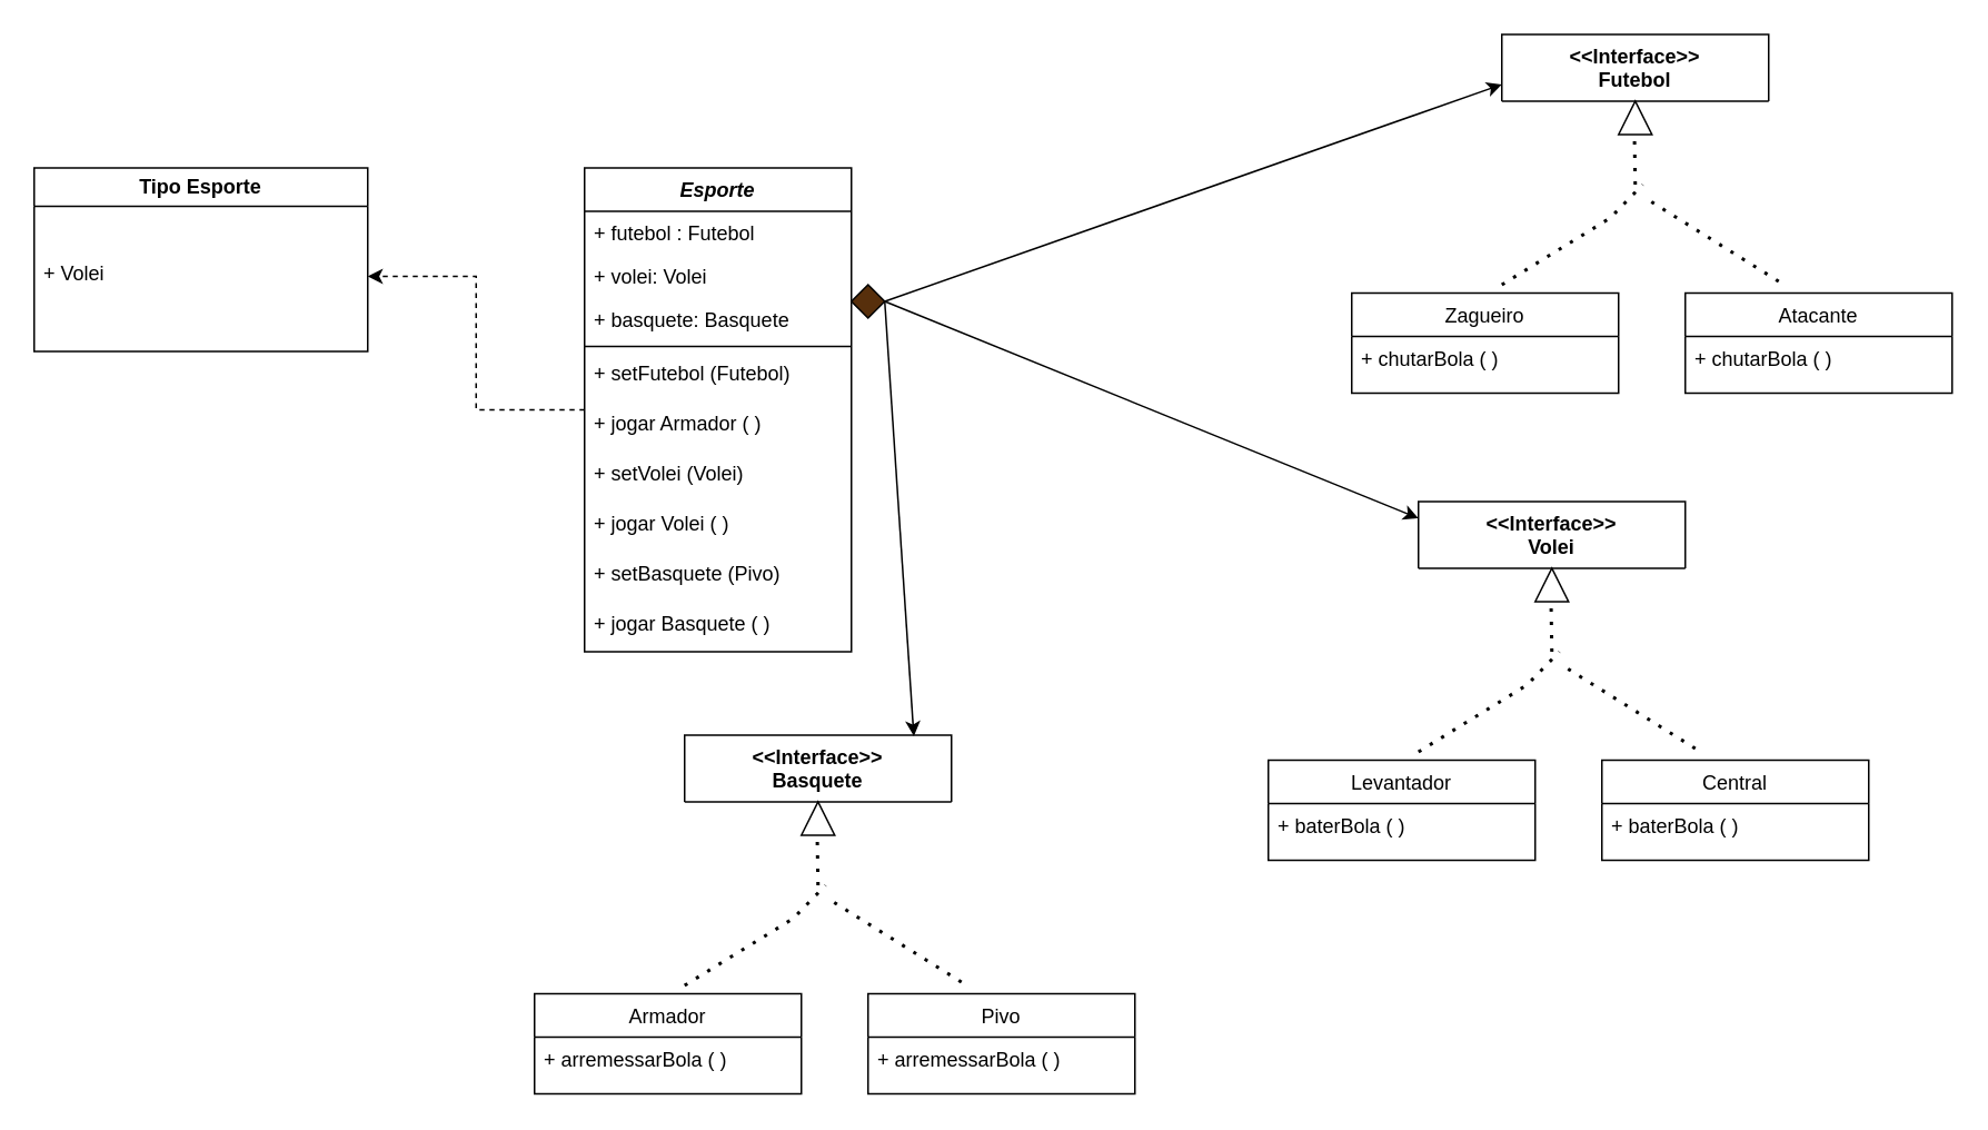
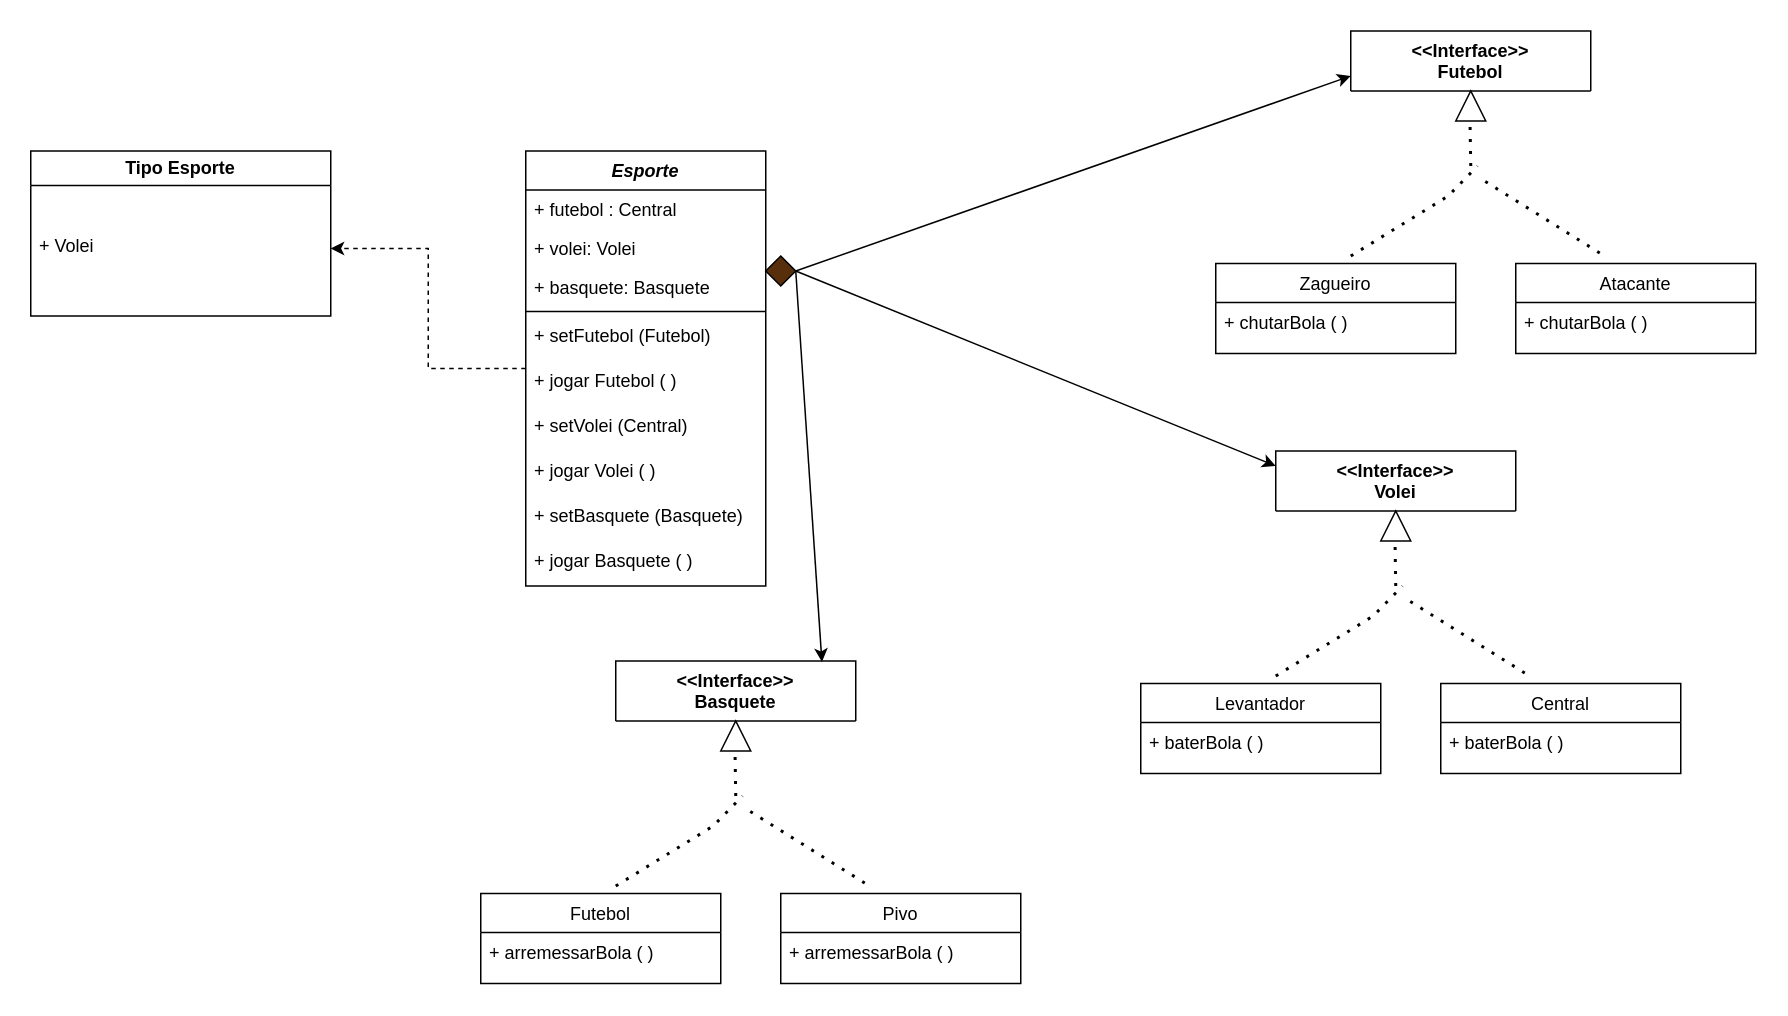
  <mxCell id="0" />
  <mxCell id="1" parent="0" />
  <mxCell id="2" style="edgeStyle=orthogonalEdgeStyle;rounded=0;orthogonalLoop=1;jettySize=auto;html=1;entryX=1;entryY=0.5;entryDx=0;entryDy=0;dashed=1;" edge="1" parent="1" source="3" target="49"><mxGeometry relative="1" as="geometry"><mxPoint x="270" y="260" as="targetPoint" /></mxGeometry></mxCell>
  <mxCell id="3" value="Esporte" style="swimlane;fontStyle=3;align=center;verticalAlign=top;childLayout=stackLayout;horizontal=1;startSize=26;horizontalStack=0;resizeParent=1;resizeLast=0;collapsible=1;marginBottom=0;rounded=0;shadow=0;strokeWidth=1;" parent="1" vertex="1"><mxGeometry x="350" y="100" width="160" height="290" as="geometry"><mxRectangle x="230" y="140" width="160" height="26" as="alternateBounds" /></mxGeometry></mxCell>
- <mxCell id="4" value="+ futebol : Futebol" style="text;align=left;verticalAlign=top;spacingLeft=4;spacingRight=4;overflow=hidden;rotatable=0;points=[[0,0.5],[1,0.5]];portConstraint=eastwest;" parent="3" vertex="1"><mxGeometry y="26" width="160" height="26" as="geometry" /></mxCell>
+ <mxCell id="4" value="+ futebol : Central" style="text;align=left;verticalAlign=top;spacingLeft=4;spacingRight=4;overflow=hidden;rotatable=0;points=[[0,0.5],[1,0.5]];portConstraint=eastwest;" parent="3" vertex="1"><mxGeometry y="26" width="160" height="26" as="geometry" /></mxCell>
  <mxCell id="5" value="+ volei: Volei" style="text;align=left;verticalAlign=top;spacingLeft=4;spacingRight=4;overflow=hidden;rotatable=0;points=[[0,0.5],[1,0.5]];portConstraint=eastwest;" parent="3" vertex="1"><mxGeometry y="52" width="160" height="26" as="geometry" /></mxCell>
  <mxCell id="6" value="+ basquete: Basquete" style="text;align=left;verticalAlign=top;spacingLeft=4;spacingRight=4;overflow=hidden;rotatable=0;points=[[0,0.5],[1,0.5]];portConstraint=eastwest;" parent="3" vertex="1"><mxGeometry y="78" width="160" height="26" as="geometry" /></mxCell>
  <mxCell id="7" value="" style="line;html=1;strokeWidth=1;align=left;verticalAlign=middle;spacingTop=-1;spacingLeft=3;spacingRight=3;rotatable=0;labelPosition=right;points=[];portConstraint=eastwest;" parent="3" vertex="1"><mxGeometry y="104" width="160" height="6" as="geometry" /></mxCell>
  <mxCell id="8" value="+ setFutebol (Futebol)" style="text;align=left;verticalAlign=top;spacingLeft=4;spacingRight=4;overflow=hidden;rotatable=0;points=[[0,0.5],[1,0.5]];portConstraint=eastwest;" parent="3" vertex="1"><mxGeometry y="110" width="160" height="30" as="geometry" /></mxCell>
- <mxCell id="9" value="+ jogar Armador ( )" style="text;align=left;verticalAlign=top;spacingLeft=4;spacingRight=4;overflow=hidden;rotatable=0;points=[[0,0.5],[1,0.5]];portConstraint=eastwest;" parent="3" vertex="1"><mxGeometry y="140" width="160" height="30" as="geometry" /></mxCell>
- <mxCell id="10" value="+ setVolei (Volei)" style="text;align=left;verticalAlign=top;spacingLeft=4;spacingRight=4;overflow=hidden;rotatable=0;points=[[0,0.5],[1,0.5]];portConstraint=eastwest;" parent="3" vertex="1"><mxGeometry y="170" width="160" height="30" as="geometry" /></mxCell>
+ <mxCell id="9" value="+ jogar Futebol ( )" style="text;align=left;verticalAlign=top;spacingLeft=4;spacingRight=4;overflow=hidden;rotatable=0;points=[[0,0.5],[1,0.5]];portConstraint=eastwest;" parent="3" vertex="1"><mxGeometry y="140" width="160" height="30" as="geometry" /></mxCell>
+ <mxCell id="10" value="+ setVolei (Central)" style="text;align=left;verticalAlign=top;spacingLeft=4;spacingRight=4;overflow=hidden;rotatable=0;points=[[0,0.5],[1,0.5]];portConstraint=eastwest;" parent="3" vertex="1"><mxGeometry y="170" width="160" height="30" as="geometry" /></mxCell>
  <mxCell id="11" value="+ jogar Volei ( )" style="text;align=left;verticalAlign=top;spacingLeft=4;spacingRight=4;overflow=hidden;rotatable=0;points=[[0,0.5],[1,0.5]];portConstraint=eastwest;" parent="3" vertex="1"><mxGeometry y="200" width="160" height="30" as="geometry" /></mxCell>
- <mxCell id="12" value="+ setBasquete (Pivo)" style="text;align=left;verticalAlign=top;spacingLeft=4;spacingRight=4;overflow=hidden;rotatable=0;points=[[0,0.5],[1,0.5]];portConstraint=eastwest;" parent="3" vertex="1"><mxGeometry y="230" width="160" height="30" as="geometry" /></mxCell>
+ <mxCell id="12" value="+ setBasquete (Basquete)" style="text;align=left;verticalAlign=top;spacingLeft=4;spacingRight=4;overflow=hidden;rotatable=0;points=[[0,0.5],[1,0.5]];portConstraint=eastwest;" parent="3" vertex="1"><mxGeometry y="230" width="160" height="30" as="geometry" /></mxCell>
  <mxCell id="13" value="+ jogar Basquete ( )" style="text;align=left;verticalAlign=top;spacingLeft=4;spacingRight=4;overflow=hidden;rotatable=0;points=[[0,0.5],[1,0.5]];portConstraint=eastwest;" parent="3" vertex="1"><mxGeometry y="260" width="160" height="30" as="geometry" /></mxCell>
  <mxCell id="14" value="" style="rhombus;whiteSpace=wrap;html=1;fillColor=#572F0C;" parent="1" vertex="1"><mxGeometry x="510" y="170" width="20" height="20" as="geometry" /></mxCell>
  <mxCell id="15" value="" style="endArrow=classic;html=1;rounded=0;" parent="1" edge="1"><mxGeometry width="50" height="50" relative="1" as="geometry"><mxPoint x="530" y="180" as="sourcePoint" /><mxPoint x="900" y="50" as="targetPoint" /></mxGeometry></mxCell>
  <mxCell id="16" value="" style="group" parent="1" vertex="1" connectable="0"><mxGeometry x="810" y="20" width="360" height="215" as="geometry" /></mxCell>
  <mxCell id="17" value="Zagueiro" style="swimlane;fontStyle=0;align=center;verticalAlign=top;childLayout=stackLayout;horizontal=1;startSize=26;horizontalStack=0;resizeParent=1;resizeLast=0;collapsible=1;marginBottom=0;rounded=0;shadow=0;strokeWidth=1;" parent="16" vertex="1"><mxGeometry y="155" width="160" height="60" as="geometry"><mxRectangle x="130" y="380" width="160" height="26" as="alternateBounds" /></mxGeometry></mxCell>
  <mxCell id="18" value="+ chutarBola ( )" style="text;align=left;verticalAlign=top;spacingLeft=4;spacingRight=4;overflow=hidden;rotatable=0;points=[[0,0.5],[1,0.5]];portConstraint=eastwest;" parent="17" vertex="1"><mxGeometry y="26" width="160" height="26" as="geometry" /></mxCell>
  <mxCell id="19" value="Atacante" style="swimlane;fontStyle=0;align=center;verticalAlign=top;childLayout=stackLayout;horizontal=1;startSize=26;horizontalStack=0;resizeParent=1;resizeLast=0;collapsible=1;marginBottom=0;rounded=0;shadow=0;strokeWidth=1;" parent="16" vertex="1"><mxGeometry x="200" y="155" width="160" height="60" as="geometry"><mxRectangle x="340" y="380" width="170" height="26" as="alternateBounds" /></mxGeometry></mxCell>
  <mxCell id="20" value="+ chutarBola ( )" style="text;align=left;verticalAlign=top;spacingLeft=4;spacingRight=4;overflow=hidden;rotatable=0;points=[[0,0.5],[1,0.5]];portConstraint=eastwest;" parent="19" vertex="1"><mxGeometry y="26" width="160" height="24" as="geometry" /></mxCell>
  <mxCell id="21" value="&lt;&lt;Interface&gt;&gt;&#10;Futebol" style="swimlane;fontStyle=1;align=center;verticalAlign=top;childLayout=stackLayout;horizontal=1;startSize=40;horizontalStack=0;resizeParent=1;resizeLast=0;collapsible=1;marginBottom=0;rounded=0;shadow=0;strokeWidth=1;fontSize=12;" parent="16" vertex="1"><mxGeometry x="90" width="160" height="40" as="geometry"><mxRectangle x="550" y="140" width="160" height="26" as="alternateBounds" /></mxGeometry></mxCell>
  <mxCell id="22" value="" style="triangle;whiteSpace=wrap;html=1;fontSize=12;rotation=-90;" parent="16" vertex="1"><mxGeometry x="160" y="40" width="20" height="20" as="geometry" /></mxCell>
  <mxCell id="23" value="" style="endArrow=none;dashed=1;html=1;dashPattern=1 3;strokeWidth=2;rounded=0;fontSize=12;" parent="16" edge="1"><mxGeometry width="50" height="50" relative="1" as="geometry"><mxPoint x="170" y="90" as="sourcePoint" /><mxPoint x="169.5" y="60" as="targetPoint" /></mxGeometry></mxCell>
  <mxCell id="24" value="" style="endArrow=none;dashed=1;html=1;dashPattern=1 3;strokeWidth=2;rounded=0;fontSize=12;" parent="16" edge="1"><mxGeometry width="50" height="50" relative="1" as="geometry"><mxPoint x="90" y="150" as="sourcePoint" /><mxPoint x="174.5" y="90" as="targetPoint" /><Array as="points"><mxPoint x="155" y="110" /></Array></mxGeometry></mxCell>
  <mxCell id="25" value="" style="endArrow=none;dashed=1;html=1;dashPattern=1 3;strokeWidth=2;rounded=0;fontSize=12;" parent="16" edge="1"><mxGeometry width="50" height="50" relative="1" as="geometry"><mxPoint x="256" y="148" as="sourcePoint" /><mxPoint x="176" y="98" as="targetPoint" /></mxGeometry></mxCell>
  <mxCell id="26" value="" style="endArrow=classic;html=1;rounded=0;" parent="1" edge="1"><mxGeometry width="50" height="50" relative="1" as="geometry"><mxPoint x="530" y="180" as="sourcePoint" /><mxPoint x="850" y="310" as="targetPoint" /></mxGeometry></mxCell>
  <mxCell id="27" value="" style="group" parent="1" vertex="1" connectable="0"><mxGeometry x="320" y="440" width="360" height="215" as="geometry" /></mxCell>
- <mxCell id="28" value="Armador" style="swimlane;fontStyle=0;align=center;verticalAlign=top;childLayout=stackLayout;horizontal=1;startSize=26;horizontalStack=0;resizeParent=1;resizeLast=0;collapsible=1;marginBottom=0;rounded=0;shadow=0;strokeWidth=1;" parent="27" vertex="1"><mxGeometry y="155" width="160" height="60" as="geometry"><mxRectangle x="130" y="380" width="160" height="26" as="alternateBounds" /></mxGeometry></mxCell>
+ <mxCell id="28" value="Futebol" style="swimlane;fontStyle=0;align=center;verticalAlign=top;childLayout=stackLayout;horizontal=1;startSize=26;horizontalStack=0;resizeParent=1;resizeLast=0;collapsible=1;marginBottom=0;rounded=0;shadow=0;strokeWidth=1;" parent="27" vertex="1"><mxGeometry y="155" width="160" height="60" as="geometry"><mxRectangle x="130" y="380" width="160" height="26" as="alternateBounds" /></mxGeometry></mxCell>
  <mxCell id="29" value="+ arremessarBola ( )" style="text;align=left;verticalAlign=top;spacingLeft=4;spacingRight=4;overflow=hidden;rotatable=0;points=[[0,0.5],[1,0.5]];portConstraint=eastwest;" parent="28" vertex="1"><mxGeometry y="26" width="160" height="26" as="geometry" /></mxCell>
  <mxCell id="30" value="Pivo" style="swimlane;fontStyle=0;align=center;verticalAlign=top;childLayout=stackLayout;horizontal=1;startSize=26;horizontalStack=0;resizeParent=1;resizeLast=0;collapsible=1;marginBottom=0;rounded=0;shadow=0;strokeWidth=1;" parent="27" vertex="1"><mxGeometry x="200" y="155" width="160" height="60" as="geometry"><mxRectangle x="340" y="380" width="170" height="26" as="alternateBounds" /></mxGeometry></mxCell>
  <mxCell id="31" value="+ arremessarBola ( )" style="text;align=left;verticalAlign=top;spacingLeft=4;spacingRight=4;overflow=hidden;rotatable=0;points=[[0,0.5],[1,0.5]];portConstraint=eastwest;" parent="30" vertex="1"><mxGeometry y="26" width="160" height="24" as="geometry" /></mxCell>
  <mxCell id="32" value="&lt;&lt;Interface&gt;&gt;&#10;Basquete" style="swimlane;fontStyle=1;align=center;verticalAlign=top;childLayout=stackLayout;horizontal=1;startSize=40;horizontalStack=0;resizeParent=1;resizeLast=0;collapsible=1;marginBottom=0;rounded=0;shadow=0;strokeWidth=1;fontSize=12;" parent="27" vertex="1"><mxGeometry x="90" width="160" height="40" as="geometry"><mxRectangle x="550" y="140" width="160" height="26" as="alternateBounds" /></mxGeometry></mxCell>
  <mxCell id="33" value="" style="triangle;whiteSpace=wrap;html=1;fontSize=12;rotation=-90;" parent="27" vertex="1"><mxGeometry x="160" y="40" width="20" height="20" as="geometry" /></mxCell>
  <mxCell id="34" value="" style="endArrow=none;dashed=1;html=1;dashPattern=1 3;strokeWidth=2;rounded=0;fontSize=12;" parent="27" edge="1"><mxGeometry width="50" height="50" relative="1" as="geometry"><mxPoint x="170" y="90" as="sourcePoint" /><mxPoint x="169.5" y="60" as="targetPoint" /></mxGeometry></mxCell>
  <mxCell id="35" value="" style="endArrow=none;dashed=1;html=1;dashPattern=1 3;strokeWidth=2;rounded=0;fontSize=12;" parent="27" edge="1"><mxGeometry width="50" height="50" relative="1" as="geometry"><mxPoint x="90" y="150" as="sourcePoint" /><mxPoint x="174.5" y="90" as="targetPoint" /><Array as="points"><mxPoint x="155" y="110" /></Array></mxGeometry></mxCell>
  <mxCell id="36" value="" style="endArrow=none;dashed=1;html=1;dashPattern=1 3;strokeWidth=2;rounded=0;fontSize=12;" parent="27" edge="1"><mxGeometry width="50" height="50" relative="1" as="geometry"><mxPoint x="256" y="148" as="sourcePoint" /><mxPoint x="176" y="98" as="targetPoint" /></mxGeometry></mxCell>
  <mxCell id="37" value="" style="group" parent="1" vertex="1" connectable="0"><mxGeometry x="760" y="300" width="360" height="215" as="geometry" /></mxCell>
  <mxCell id="38" value="Levantador" style="swimlane;fontStyle=0;align=center;verticalAlign=top;childLayout=stackLayout;horizontal=1;startSize=26;horizontalStack=0;resizeParent=1;resizeLast=0;collapsible=1;marginBottom=0;rounded=0;shadow=0;strokeWidth=1;" parent="37" vertex="1"><mxGeometry y="155" width="160" height="60" as="geometry"><mxRectangle x="130" y="380" width="160" height="26" as="alternateBounds" /></mxGeometry></mxCell>
  <mxCell id="39" value="+ baterBola ( )" style="text;align=left;verticalAlign=top;spacingLeft=4;spacingRight=4;overflow=hidden;rotatable=0;points=[[0,0.5],[1,0.5]];portConstraint=eastwest;" parent="38" vertex="1"><mxGeometry y="26" width="160" height="26" as="geometry" /></mxCell>
  <mxCell id="40" value="Central" style="swimlane;fontStyle=0;align=center;verticalAlign=top;childLayout=stackLayout;horizontal=1;startSize=26;horizontalStack=0;resizeParent=1;resizeLast=0;collapsible=1;marginBottom=0;rounded=0;shadow=0;strokeWidth=1;" parent="37" vertex="1"><mxGeometry x="200" y="155" width="160" height="60" as="geometry"><mxRectangle x="340" y="380" width="170" height="26" as="alternateBounds" /></mxGeometry></mxCell>
  <mxCell id="41" value="+ baterBola ( )" style="text;align=left;verticalAlign=top;spacingLeft=4;spacingRight=4;overflow=hidden;rotatable=0;points=[[0,0.5],[1,0.5]];portConstraint=eastwest;" parent="40" vertex="1"><mxGeometry y="26" width="160" height="24" as="geometry" /></mxCell>
  <mxCell id="42" value="&lt;&lt;Interface&gt;&gt;&#10;Volei" style="swimlane;fontStyle=1;align=center;verticalAlign=top;childLayout=stackLayout;horizontal=1;startSize=40;horizontalStack=0;resizeParent=1;resizeLast=0;collapsible=1;marginBottom=0;rounded=0;shadow=0;strokeWidth=1;fontSize=12;" parent="37" vertex="1"><mxGeometry x="90" width="160" height="40" as="geometry"><mxRectangle x="550" y="140" width="160" height="26" as="alternateBounds" /></mxGeometry></mxCell>
  <mxCell id="43" value="" style="triangle;whiteSpace=wrap;html=1;fontSize=12;rotation=-90;" parent="37" vertex="1"><mxGeometry x="160" y="40" width="20" height="20" as="geometry" /></mxCell>
  <mxCell id="44" value="" style="endArrow=none;dashed=1;html=1;dashPattern=1 3;strokeWidth=2;rounded=0;fontSize=12;" parent="37" edge="1"><mxGeometry width="50" height="50" relative="1" as="geometry"><mxPoint x="170" y="90" as="sourcePoint" /><mxPoint x="169.5" y="60" as="targetPoint" /></mxGeometry></mxCell>
  <mxCell id="45" value="" style="endArrow=none;dashed=1;html=1;dashPattern=1 3;strokeWidth=2;rounded=0;fontSize=12;" parent="37" edge="1"><mxGeometry width="50" height="50" relative="1" as="geometry"><mxPoint x="90" y="150" as="sourcePoint" /><mxPoint x="174.5" y="90" as="targetPoint" /><Array as="points"><mxPoint x="155" y="110" /></Array></mxGeometry></mxCell>
  <mxCell id="46" value="" style="endArrow=none;dashed=1;html=1;dashPattern=1 3;strokeWidth=2;rounded=0;fontSize=12;" parent="37" edge="1"><mxGeometry width="50" height="50" relative="1" as="geometry"><mxPoint x="256" y="148" as="sourcePoint" /><mxPoint x="176" y="98" as="targetPoint" /></mxGeometry></mxCell>
  <mxCell id="47" value="" style="endArrow=classic;html=1;rounded=0;entryX=0.859;entryY=0.015;entryDx=0;entryDy=0;entryPerimeter=0;" parent="1" target="32" edge="1"><mxGeometry width="50" height="50" relative="1" as="geometry"><mxPoint x="530" y="180" as="sourcePoint" /><mxPoint x="570" y="400" as="targetPoint" /></mxGeometry></mxCell>
  <mxCell id="48" value="Tipo Esporte" style="swimlane;whiteSpace=wrap;html=1;" vertex="1" parent="1"><mxGeometry x="20" y="100" width="200" height="110" as="geometry" /></mxCell>
  <mxCell id="49" value="+ Volei" style="text;align=left;verticalAlign=top;spacingLeft=4;spacingRight=4;overflow=hidden;rotatable=0;points=[[0,0.5],[1,0.5]];portConstraint=eastwest;" vertex="1" parent="48"><mxGeometry y="50" width="200" height="30" as="geometry" /></mxCell>
